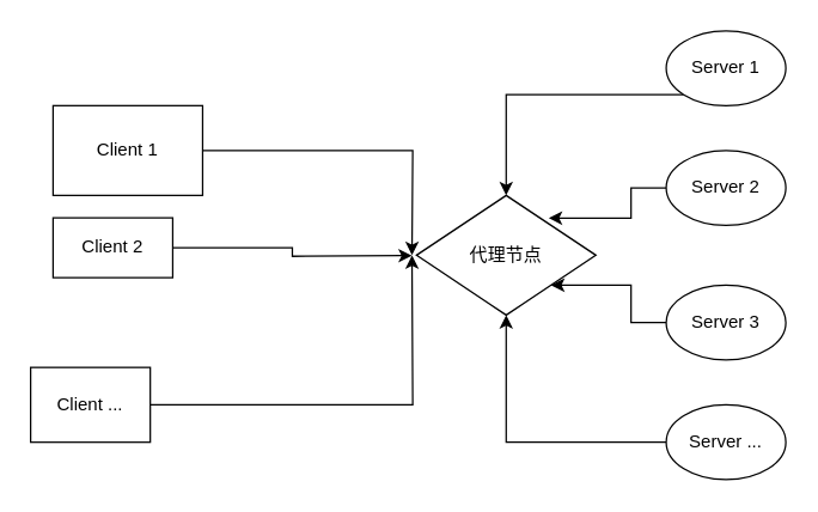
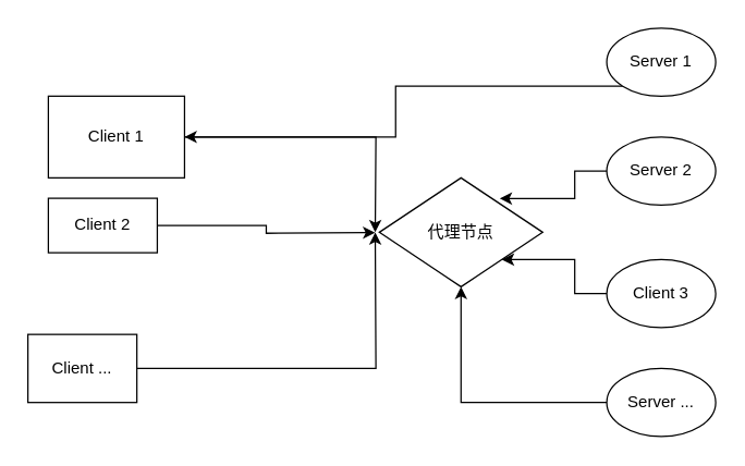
  <mxCell id="0" />
  <mxCell id="1" parent="0" />
  <mxCell id="2" value="代理节点" style="rhombus;whiteSpace=wrap;html=1;" vertex="1" parent="1"><mxGeometry x="278" y="130" width="120" height="80" as="geometry" /></mxCell>
- <mxCell id="3" style="edgeStyle=orthogonalEdgeStyle;rounded=0;orthogonalLoop=1;jettySize=auto;html=1;exitX=0;exitY=1;exitDx=0;exitDy=0;" edge="1" parent="1" source="4" target="2"><mxGeometry relative="1" as="geometry" /></mxCell>
+ <mxCell id="3" style="edgeStyle=orthogonalEdgeStyle;rounded=0;orthogonalLoop=1;jettySize=auto;html=1;exitX=0;exitY=1;exitDx=0;exitDy=0;" edge="1" parent="1" source="4" target="12"><mxGeometry relative="1" as="geometry" /></mxCell>
  <mxCell id="4" value="Server 1" style="ellipse;whiteSpace=wrap;html=1;" vertex="1" parent="1"><mxGeometry x="445" y="20" width="80" height="50" as="geometry" /></mxCell>
  <mxCell id="5" style="edgeStyle=orthogonalEdgeStyle;rounded=0;orthogonalLoop=1;jettySize=auto;html=1;exitX=0;exitY=0.5;exitDx=0;exitDy=0;entryX=0.737;entryY=0.19;entryDx=0;entryDy=0;entryPerimeter=0;" edge="1" parent="1" source="6" target="2"><mxGeometry relative="1" as="geometry" /></mxCell>
  <mxCell id="6" value="Server 2" style="ellipse;whiteSpace=wrap;html=1;" vertex="1" parent="1"><mxGeometry x="445" y="100" width="80" height="50" as="geometry" /></mxCell>
  <mxCell id="7" style="edgeStyle=orthogonalEdgeStyle;rounded=0;orthogonalLoop=1;jettySize=auto;html=1;exitX=0;exitY=0.5;exitDx=0;exitDy=0;entryX=1;entryY=1;entryDx=0;entryDy=0;" edge="1" parent="1" source="8" target="2"><mxGeometry relative="1" as="geometry" /></mxCell>
- <mxCell id="8" value="Server 3" style="ellipse;whiteSpace=wrap;html=1;" vertex="1" parent="1"><mxGeometry x="445" y="190" width="80" height="50" as="geometry" /></mxCell>
+ <mxCell id="8" value="Client 3" style="ellipse;whiteSpace=wrap;html=1;" vertex="1" parent="1"><mxGeometry x="445" y="190" width="80" height="50" as="geometry" /></mxCell>
  <mxCell id="9" style="edgeStyle=orthogonalEdgeStyle;rounded=0;orthogonalLoop=1;jettySize=auto;html=1;exitX=0;exitY=0.5;exitDx=0;exitDy=0;entryX=0.5;entryY=1;entryDx=0;entryDy=0;" edge="1" parent="1" source="10" target="2"><mxGeometry relative="1" as="geometry" /></mxCell>
  <mxCell id="10" value="Server ..." style="ellipse;whiteSpace=wrap;html=1;" vertex="1" parent="1"><mxGeometry x="445" y="270" width="80" height="50" as="geometry" /></mxCell>
  <mxCell id="11" style="edgeStyle=orthogonalEdgeStyle;rounded=0;orthogonalLoop=1;jettySize=auto;html=1;exitX=1;exitY=0.5;exitDx=0;exitDy=0;" edge="1" parent="1" source="12"><mxGeometry relative="1" as="geometry"><mxPoint x="275" y="170" as="targetPoint" /></mxGeometry></mxCell>
  <mxCell id="12" value="Client 1" style="rounded=0;whiteSpace=wrap;html=1;" vertex="1" parent="1"><mxGeometry x="35" y="70" width="100" height="60" as="geometry" /></mxCell>
  <mxCell id="13" style="edgeStyle=orthogonalEdgeStyle;rounded=0;orthogonalLoop=1;jettySize=auto;html=1;exitX=1;exitY=0.5;exitDx=0;exitDy=0;" edge="1" parent="1" source="14"><mxGeometry relative="1" as="geometry"><mxPoint x="275" y="170.241" as="targetPoint" /></mxGeometry></mxCell>
  <mxCell id="14" value="Client 2" style="rounded=0;whiteSpace=wrap;html=1;" vertex="1" parent="1"><mxGeometry x="35" y="145" width="80" height="40" as="geometry" /></mxCell>
  <mxCell id="15" style="edgeStyle=orthogonalEdgeStyle;rounded=0;orthogonalLoop=1;jettySize=auto;html=1;exitX=1;exitY=0.5;exitDx=0;exitDy=0;" edge="1" parent="1" source="16"><mxGeometry relative="1" as="geometry"><mxPoint x="275" y="170" as="targetPoint" /></mxGeometry></mxCell>
  <mxCell id="16" value="Client ..." style="rounded=0;whiteSpace=wrap;html=1;" vertex="1" parent="1"><mxGeometry x="20" y="245" width="80" height="50" as="geometry" /></mxCell>
